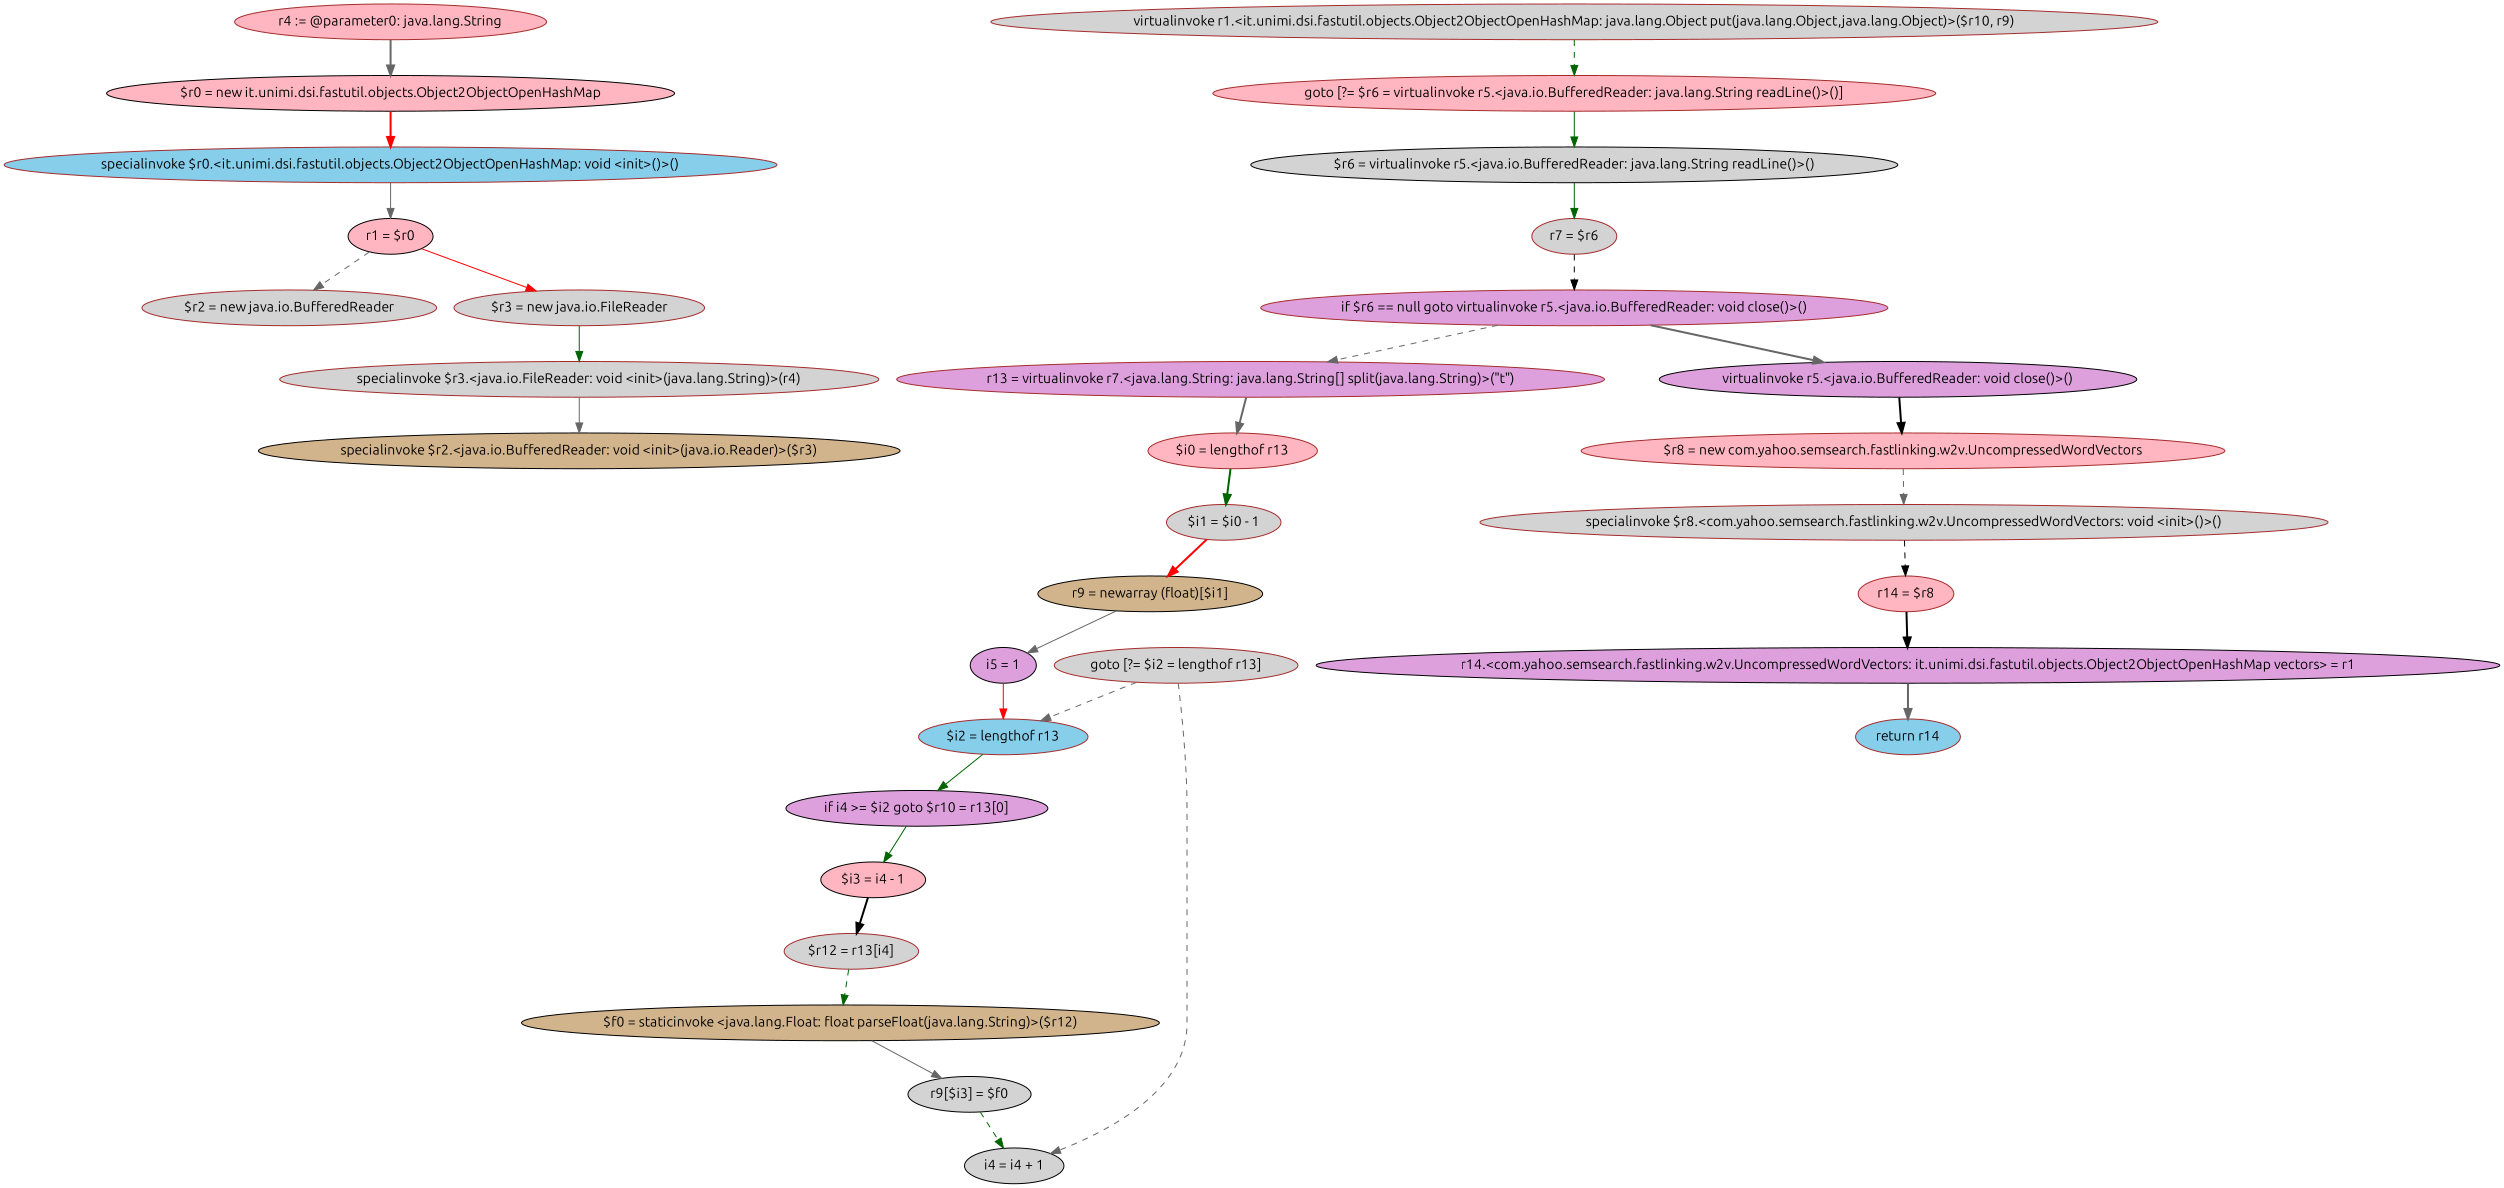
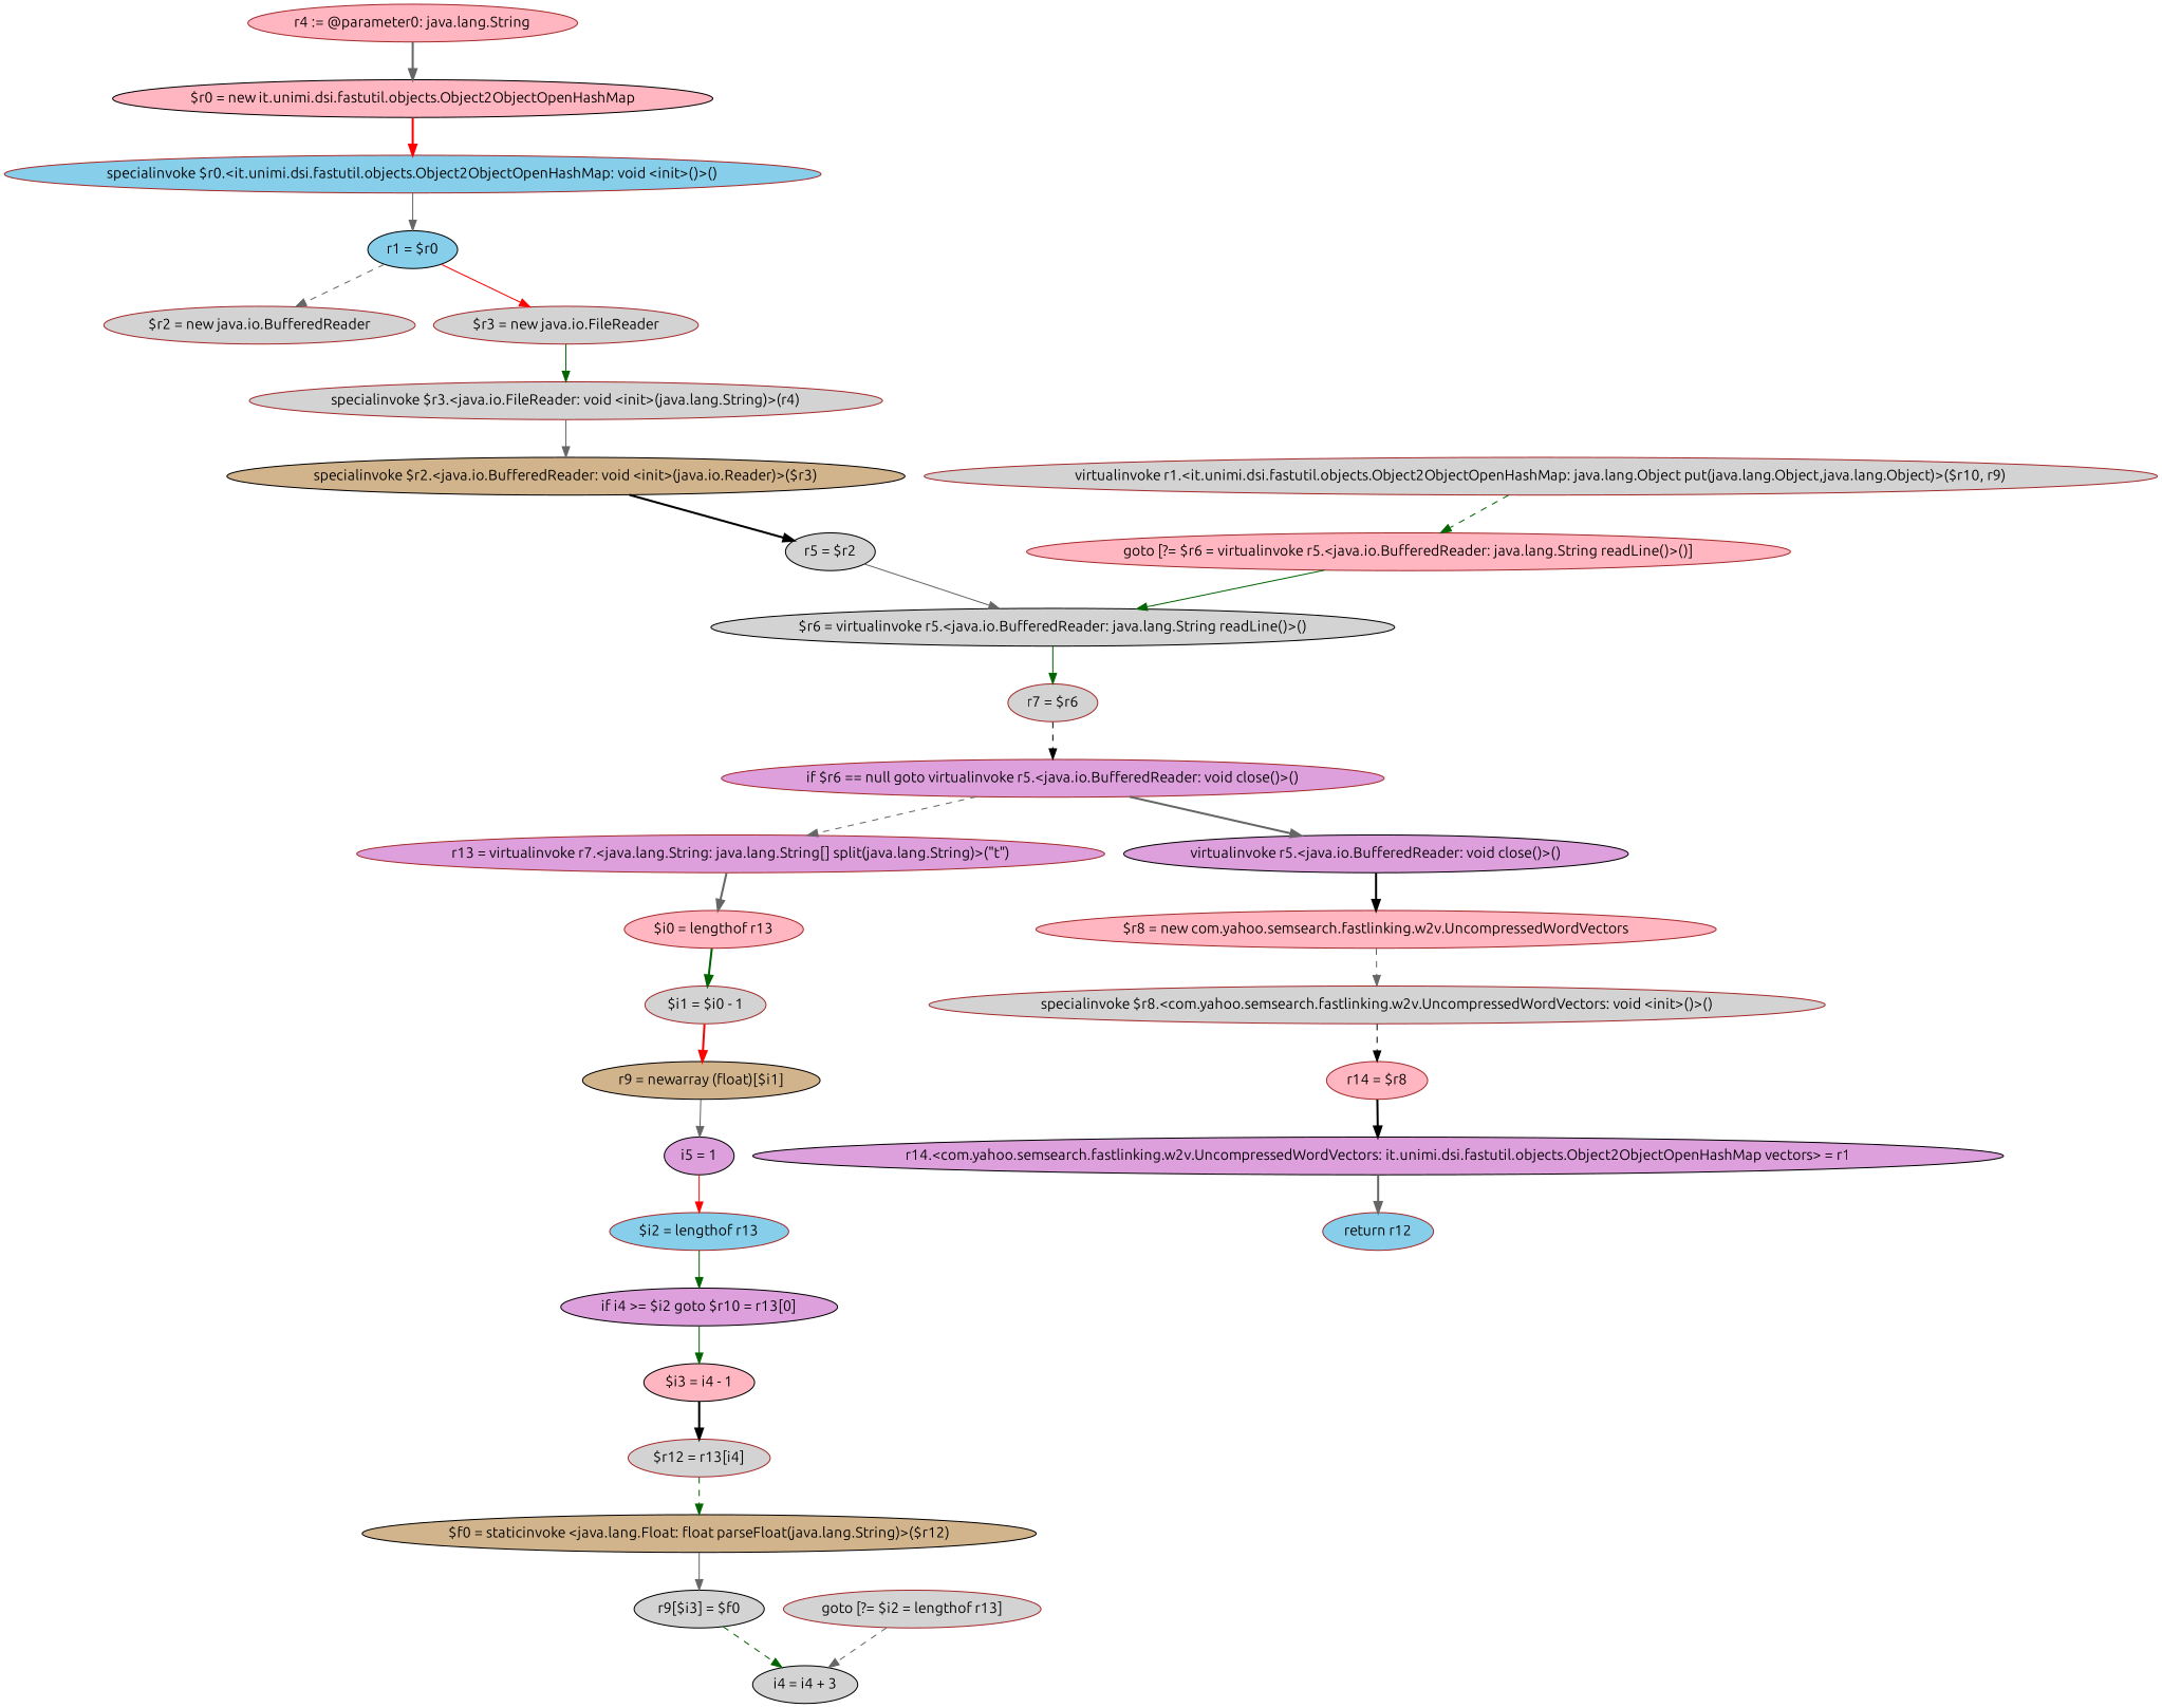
  digraph {
    fontname=Ubuntu
    node [color=brown fillcolor=lightgrey fontname=Ubuntu style=filled]
    edge [color=gray40 fontname=Ubuntu style=solid]
    "r4 := @parameter0: java.lang.String" [fillcolor=lightpink]
    "$r0 = new it.unimi.dsi.fastutil.objects.Object2ObjectOpenHashMap" [color=black fillcolor=lightpink]
    "specialinvoke $r0.<it.unimi.dsi.fastutil.objects.Object2ObjectOpenHashMap: void <init>()>()" [fillcolor=skyblue]
-   "r1 = $r0" [color=black fillcolor=lightpink]
+   "r1 = $r0" [color=black fillcolor=skyblue]
    "$r2 = new java.io.BufferedReader"
    "$r3 = new java.io.FileReader"
    "specialinvoke $r3.<java.io.FileReader: void <init>(java.lang.String)>(r4)"
    "specialinvoke $r2.<java.io.BufferedReader: void <init>(java.io.Reader)>($r3)" [color=black fillcolor=tan]
+   "r5 = $r2" [color=black]
    "$r6 = virtualinvoke r5.<java.io.BufferedReader: java.lang.String readLine()>()" [color=black]
    "r7 = $r6"
    "if $r6 == null goto virtualinvoke r5.<java.io.BufferedReader: void close()>()" [fillcolor=plum]
    "r13 = virtualinvoke r7.<java.lang.String: java.lang.String[] split(java.lang.String)>(\"\t\")" [fillcolor=plum]
    "virtualinvoke r5.<java.io.BufferedReader: void close()>()" [color=black fillcolor=plum]
    "$i0 = lengthof r13" [fillcolor=lightpink]
    "$r8 = new com.yahoo.semsearch.fastlinking.w2v.UncompressedWordVectors" [fillcolor=lightpink]
    "$i1 = $i0 - 1"
    "r9 = newarray (float)[$i1]" [color=black fillcolor=tan]
    n19 [color=black fillcolor=plum label="i5 = 1"]
    "$i2 = lengthof r13" [fillcolor=skyblue]
    "if i4 >= $i2 goto $r10 = r13[0]" [color=black fillcolor=plum]
    "$i3 = i4 - 1" [color=black fillcolor=lightpink]
    "$r12 = r13[i4]"
    "$f0 = staticinvoke <java.lang.Float: float parseFloat(java.lang.String)>($r12)" [color=black fillcolor=tan]
    "r9[$i3] = $f0" [color=black]
-   "i4 = i4 + 1" [color=black]
+   "i4 = i4 + 1" [color=black label="i4 = i4 + 3"]
    "goto [?= $i2 = lengthof r13]"
    "goto [?= $r6 = virtualinvoke r5.<java.io.BufferedReader: java.lang.String readLine()>()]" [fillcolor=lightpink]
    "virtualinvoke r1.<it.unimi.dsi.fastutil.objects.Object2ObjectOpenHashMap: java.lang.Object put(java.lang.Object,java.lang.Object)>($r10, r9)"
    "specialinvoke $r8.<com.yahoo.semsearch.fastlinking.w2v.UncompressedWordVectors: void <init>()>()"
    "r14 = $r8" [fillcolor=lightpink]
    "r14.<com.yahoo.semsearch.fastlinking.w2v.UncompressedWordVectors: it.unimi.dsi.fastutil.objects.Object2ObjectOpenHashMap vectors> = r1" [color=black fillcolor=plum]
-   "return r14" [fillcolor=skyblue]
+   "return r14" [fillcolor=skyblue label="return r12"]
    "r4 := @parameter0: java.lang.String" -> "$r0 = new it.unimi.dsi.fastutil.objects.Object2ObjectOpenHashMap" [style=bold]
    "$r0 = new it.unimi.dsi.fastutil.objects.Object2ObjectOpenHashMap" -> "specialinvoke $r0.<it.unimi.dsi.fastutil.objects.Object2ObjectOpenHashMap: void <init>()>()" [color=red style=bold]
    "specialinvoke $r0.<it.unimi.dsi.fastutil.objects.Object2ObjectOpenHashMap: void <init>()>()" -> "r1 = $r0"
    "r1 = $r0" -> "$r2 = new java.io.BufferedReader" [style=dashed]
    "r1 = $r0" -> "$r3 = new java.io.FileReader" [color=red]
    "$r3 = new java.io.FileReader" -> "specialinvoke $r3.<java.io.FileReader: void <init>(java.lang.String)>(r4)" [color=darkgreen]
    "specialinvoke $r3.<java.io.FileReader: void <init>(java.lang.String)>(r4)" -> "specialinvoke $r2.<java.io.BufferedReader: void <init>(java.io.Reader)>($r3)"
+   "specialinvoke $r2.<java.io.BufferedReader: void <init>(java.io.Reader)>($r3)" -> "r5 = $r2" [color=black style=bold]
+   "r5 = $r2" -> "$r6 = virtualinvoke r5.<java.io.BufferedReader: java.lang.String readLine()>()"
    "$r6 = virtualinvoke r5.<java.io.BufferedReader: java.lang.String readLine()>()" -> "r7 = $r6" [color=darkgreen]
    "r7 = $r6" -> "if $r6 == null goto virtualinvoke r5.<java.io.BufferedReader: void close()>()" [color=black style=dashed]
    "if $r6 == null goto virtualinvoke r5.<java.io.BufferedReader: void close()>()" -> "r13 = virtualinvoke r7.<java.lang.String: java.lang.String[] split(java.lang.String)>(\"\t\")" [style=dashed]
    "if $r6 == null goto virtualinvoke r5.<java.io.BufferedReader: void close()>()" -> "virtualinvoke r5.<java.io.BufferedReader: void close()>()" [style=bold]
    "r13 = virtualinvoke r7.<java.lang.String: java.lang.String[] split(java.lang.String)>(\"\t\")" -> "$i0 = lengthof r13" [style=bold]
    "virtualinvoke r5.<java.io.BufferedReader: void close()>()" -> "$r8 = new com.yahoo.semsearch.fastlinking.w2v.UncompressedWordVectors" [color=black style=bold]
    "$i0 = lengthof r13" -> "$i1 = $i0 - 1" [color=darkgreen style=bold]
    "$r8 = new com.yahoo.semsearch.fastlinking.w2v.UncompressedWordVectors" -> "specialinvoke $r8.<com.yahoo.semsearch.fastlinking.w2v.UncompressedWordVectors: void <init>()>()" [style=dashed]
    "$i1 = $i0 - 1" -> "r9 = newarray (float)[$i1]" [color=red style=bold]
    "r9 = newarray (float)[$i1]" -> n19
    n19 -> "$i2 = lengthof r13" [color=red]
    "$i2 = lengthof r13" -> "if i4 >= $i2 goto $r10 = r13[0]" [color=darkgreen]
    "if i4 >= $i2 goto $r10 = r13[0]" -> "$i3 = i4 - 1" [color=darkgreen]
    "$i3 = i4 - 1" -> "$r12 = r13[i4]" [color=black style=bold]
    "$r12 = r13[i4]" -> "$f0 = staticinvoke <java.lang.Float: float parseFloat(java.lang.String)>($r12)" [color=darkgreen style=dashed]
    "$f0 = staticinvoke <java.lang.Float: float parseFloat(java.lang.String)>($r12)" -> "r9[$i3] = $f0"
    "r9[$i3] = $f0" -> "i4 = i4 + 1" [color=darkgreen style=dashed]
-   "goto [?= $i2 = lengthof r13]" -> "$i2 = lengthof r13" [style=dashed]
    "goto [?= $i2 = lengthof r13]" -> "i4 = i4 + 1" [style=dashed]
    "goto [?= $r6 = virtualinvoke r5.<java.io.BufferedReader: java.lang.String readLine()>()]" -> "$r6 = virtualinvoke r5.<java.io.BufferedReader: java.lang.String readLine()>()" [color=darkgreen]
    "virtualinvoke r1.<it.unimi.dsi.fastutil.objects.Object2ObjectOpenHashMap: java.lang.Object put(java.lang.Object,java.lang.Object)>($r10, r9)" -> "goto [?= $r6 = virtualinvoke r5.<java.io.BufferedReader: java.lang.String readLine()>()]" [color=darkgreen style=dashed]
    "specialinvoke $r8.<com.yahoo.semsearch.fastlinking.w2v.UncompressedWordVectors: void <init>()>()" -> "r14 = $r8" [color=black style=dashed]
    "r14 = $r8" -> "r14.<com.yahoo.semsearch.fastlinking.w2v.UncompressedWordVectors: it.unimi.dsi.fastutil.objects.Object2ObjectOpenHashMap vectors> = r1" [color=black style=bold]
    "r14.<com.yahoo.semsearch.fastlinking.w2v.UncompressedWordVectors: it.unimi.dsi.fastutil.objects.Object2ObjectOpenHashMap vectors> = r1" -> "return r14" [style=bold]
  }
